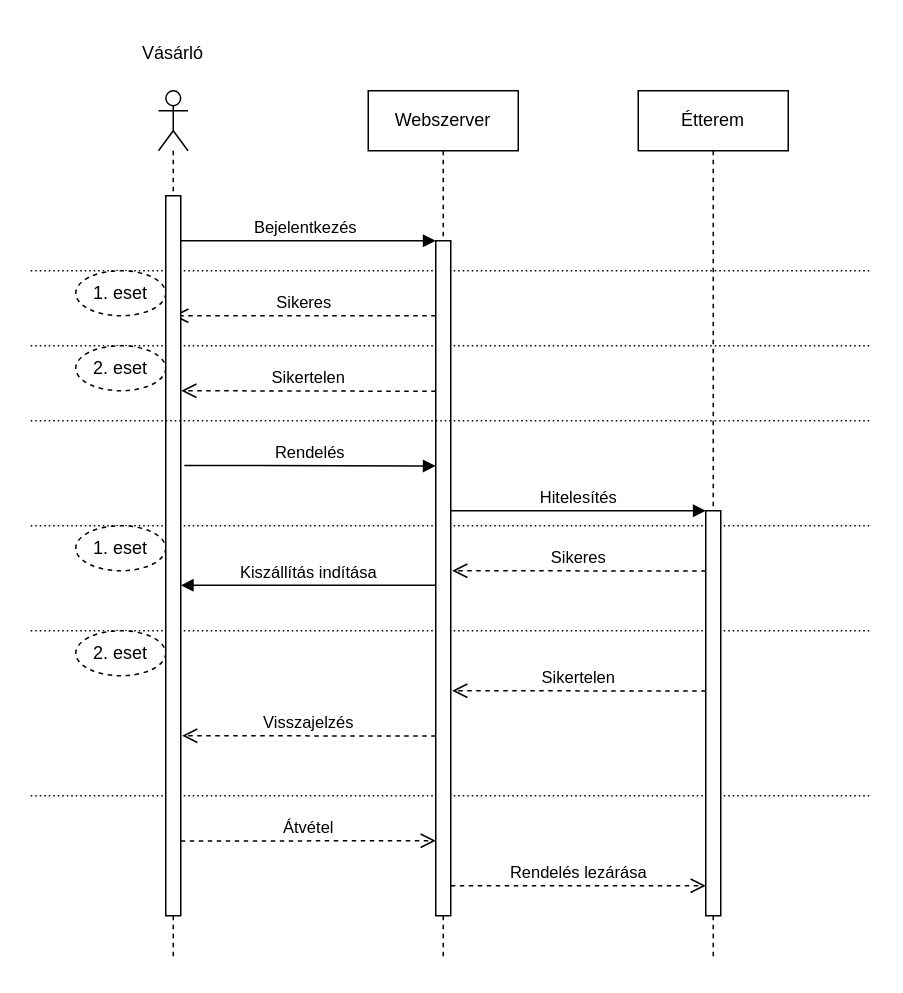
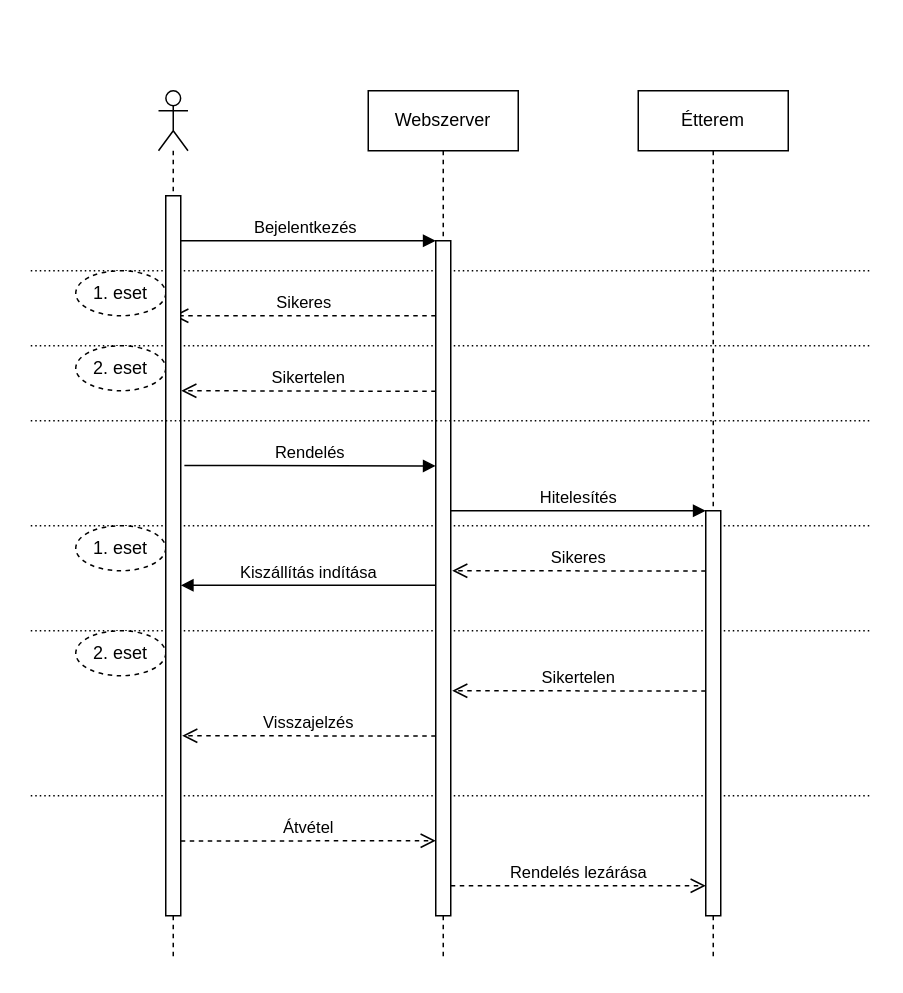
  <mxCell id="0" />
  <mxCell id="1" parent="0" />
  <mxCell id="2" value="Webszerver" style="shape=umlLifeline;perimeter=lifelinePerimeter;whiteSpace=wrap;html=1;container=1;collapsible=0;recursiveResize=0;outlineConnect=0;" vertex="1" parent="1"><mxGeometry x="245" y="60" width="100" height="580" as="geometry" /></mxCell>
  <mxCell id="3" value="Visszajelzés" style="html=1;verticalAlign=bottom;endArrow=open;dashed=1;endSize=8;rounded=0;entryX=1.1;entryY=0.178;entryDx=0;entryDy=0;entryPerimeter=0;exitX=0.003;exitY=0.099;exitDx=0;exitDy=0;exitPerimeter=0;" edge="1" parent="2"><mxGeometry relative="1" as="geometry"><mxPoint x="45.0" y="430.17" as="sourcePoint" /><mxPoint x="-124.03" y="430" as="targetPoint" /></mxGeometry></mxCell>
  <mxCell id="4" value="Kiszállítás indítása" style="html=1;verticalAlign=bottom;endArrow=block;rounded=0;" edge="1" parent="2"><mxGeometry width="80" relative="1" as="geometry"><mxPoint x="45" y="329.71" as="sourcePoint" /><mxPoint x="-125" y="329.71" as="targetPoint" /></mxGeometry></mxCell>
  <mxCell id="5" value="" style="endArrow=none;html=1;rounded=0;dashed=1;dashPattern=1 2;" edge="1" parent="2"><mxGeometry relative="1" as="geometry"><mxPoint x="-225" y="360" as="sourcePoint" /><mxPoint x="335" y="360" as="targetPoint" /></mxGeometry></mxCell>
  <mxCell id="6" value="Étterem" style="shape=umlLifeline;perimeter=lifelinePerimeter;whiteSpace=wrap;html=1;container=1;collapsible=0;recursiveResize=0;outlineConnect=0;" vertex="1" parent="1"><mxGeometry x="425" y="60" width="100" height="580" as="geometry" /></mxCell>
  <mxCell id="7" value="Sikertelen" style="html=1;verticalAlign=bottom;endArrow=open;dashed=1;endSize=8;rounded=0;entryX=1.1;entryY=0.178;entryDx=0;entryDy=0;entryPerimeter=0;exitX=0.003;exitY=0.099;exitDx=0;exitDy=0;exitPerimeter=0;" edge="1" parent="6"><mxGeometry relative="1" as="geometry"><mxPoint x="45.0" y="400.17" as="sourcePoint" /><mxPoint x="-124.03" y="400" as="targetPoint" /></mxGeometry></mxCell>
  <mxCell id="8" value="" style="endArrow=none;html=1;rounded=0;dashed=1;dashPattern=1 2;" edge="1" parent="6"><mxGeometry relative="1" as="geometry"><mxPoint x="-405" y="470" as="sourcePoint" /><mxPoint x="155" y="470" as="targetPoint" /></mxGeometry></mxCell>
  <mxCell id="9" value="Bejelentkezés" style="html=1;verticalAlign=bottom;endArrow=block;rounded=0;entryX=0;entryY=0;entryDx=0;entryDy=0;entryPerimeter=0;" edge="1" parent="1" target="22"><mxGeometry width="80" relative="1" as="geometry"><mxPoint x="115" y="160" as="sourcePoint" /><mxPoint x="200" y="170" as="targetPoint" /></mxGeometry></mxCell>
  <mxCell id="10" value="Sikeres" style="html=1;verticalAlign=bottom;endArrow=open;dashed=1;endSize=8;rounded=0;" edge="1" parent="1"><mxGeometry relative="1" as="geometry"><mxPoint x="290" y="210" as="sourcePoint" /><mxPoint x="115" y="210" as="targetPoint" /></mxGeometry></mxCell>
  <mxCell id="11" value="" style="endArrow=none;html=1;rounded=0;dashed=1;dashPattern=1 2;" edge="1" parent="1"><mxGeometry relative="1" as="geometry"><mxPoint x="20" y="180" as="sourcePoint" /><mxPoint x="580" y="180" as="targetPoint" /></mxGeometry></mxCell>
  <mxCell id="12" value="Rendelés" style="html=1;verticalAlign=bottom;endArrow=block;rounded=0;entryX=-0.243;entryY=0.227;entryDx=0;entryDy=0;entryPerimeter=0;" edge="1" parent="1"><mxGeometry width="80" relative="1" as="geometry"><mxPoint x="122.43" y="309.76" as="sourcePoint" /><mxPoint x="290" y="310.13" as="targetPoint" /></mxGeometry></mxCell>
  <mxCell id="13" value="Hitelesítés" style="html=1;verticalAlign=bottom;endArrow=block;rounded=0;entryX=0;entryY=0;entryDx=0;entryDy=0;entryPerimeter=0;" edge="1" parent="1"><mxGeometry width="80" relative="1" as="geometry"><mxPoint x="300" y="340" as="sourcePoint" /><mxPoint x="470" y="340" as="targetPoint" /></mxGeometry></mxCell>
  <mxCell id="14" value="Sikertelen" style="html=1;verticalAlign=bottom;endArrow=open;dashed=1;endSize=8;rounded=0;entryX=0.906;entryY=0.646;entryDx=0;entryDy=0;entryPerimeter=0;" edge="1" parent="1"><mxGeometry relative="1" as="geometry"><mxPoint x="290" y="260.36" as="sourcePoint" /><mxPoint x="120.35" y="260" as="targetPoint" /></mxGeometry></mxCell>
  <mxCell id="15" value="1. eset" style="ellipse;whiteSpace=wrap;html=1;align=center;dashed=1;" vertex="1" parent="1"><mxGeometry x="50" y="180" width="60" height="30" as="geometry" /></mxCell>
  <mxCell id="16" value="" style="endArrow=none;html=1;rounded=0;dashed=1;dashPattern=1 2;" edge="1" parent="1"><mxGeometry relative="1" as="geometry"><mxPoint x="20" y="230" as="sourcePoint" /><mxPoint x="580" y="230" as="targetPoint" /></mxGeometry></mxCell>
  <mxCell id="17" value="2. eset" style="ellipse;whiteSpace=wrap;html=1;align=center;dashed=1;" vertex="1" parent="1"><mxGeometry x="50" y="230" width="60" height="30" as="geometry" /></mxCell>
  <mxCell id="18" value="" style="endArrow=none;html=1;rounded=0;dashed=1;dashPattern=1 2;" edge="1" parent="1"><mxGeometry relative="1" as="geometry"><mxPoint x="20" y="350" as="sourcePoint" /><mxPoint x="580" y="350" as="targetPoint" /></mxGeometry></mxCell>
  <mxCell id="19" value="Sikeres" style="html=1;verticalAlign=bottom;endArrow=open;dashed=1;endSize=8;rounded=0;entryX=1.1;entryY=0.178;entryDx=0;entryDy=0;entryPerimeter=0;exitX=0.003;exitY=0.099;exitDx=0;exitDy=0;exitPerimeter=0;" edge="1" parent="1"><mxGeometry relative="1" as="geometry"><mxPoint x="470" y="380.17" as="sourcePoint" /><mxPoint x="300.97" y="380" as="targetPoint" /></mxGeometry></mxCell>
  <mxCell id="20" value="1. eset" style="ellipse;whiteSpace=wrap;html=1;align=center;dashed=1;" vertex="1" parent="1"><mxGeometry x="50" y="350" width="60" height="30" as="geometry" /></mxCell>
  <mxCell id="21" value="2. eset" style="ellipse;whiteSpace=wrap;html=1;align=center;dashed=1;" vertex="1" parent="1"><mxGeometry x="50" y="420" width="60" height="30" as="geometry" /></mxCell>
  <mxCell id="22" value="" style="html=1;points=[];perimeter=orthogonalPerimeter;" vertex="1" parent="1"><mxGeometry x="290" y="160" width="10" height="450" as="geometry" /></mxCell>
  <mxCell id="23" value="" style="shape=umlLifeline;participant=umlActor;perimeter=lifelinePerimeter;whiteSpace=wrap;html=1;container=1;collapsible=0;recursiveResize=0;verticalAlign=top;spacingTop=36;outlineConnect=0;fillColor=#FFFFFF;" vertex="1" parent="1"><mxGeometry x="105.17" y="60" width="19.66" height="580" as="geometry" /></mxCell>
  <mxCell id="24" value="" style="rounded=0;whiteSpace=wrap;html=1;" vertex="1" parent="1"><mxGeometry x="110" y="130" width="10" height="480" as="geometry" /></mxCell>
  <mxCell id="25" value="" style="html=1;points=[];perimeter=orthogonalPerimeter;" vertex="1" parent="1"><mxGeometry x="470" y="340" width="10" height="270" as="geometry" /></mxCell>
  <mxCell id="26" value="Átvétel" style="html=1;verticalAlign=bottom;endArrow=open;dashed=1;endSize=8;rounded=0;exitX=0.003;exitY=0.099;exitDx=0;exitDy=0;exitPerimeter=0;" edge="1" parent="1"><mxGeometry relative="1" as="geometry"><mxPoint x="120" y="560.17" as="sourcePoint" /><mxPoint x="290" y="560" as="targetPoint" /></mxGeometry></mxCell>
  <mxCell id="27" value="" style="endArrow=none;html=1;rounded=0;dashed=1;dashPattern=1 2;" edge="1" parent="1"><mxGeometry relative="1" as="geometry"><mxPoint x="20" y="280" as="sourcePoint" /><mxPoint x="580" y="280" as="targetPoint" /></mxGeometry></mxCell>
  <mxCell id="28" value="Rendelés lezárása" style="html=1;verticalAlign=bottom;endArrow=open;dashed=1;endSize=8;rounded=0;exitX=0.003;exitY=0.099;exitDx=0;exitDy=0;exitPerimeter=0;" edge="1" parent="1"><mxGeometry relative="1" as="geometry"><mxPoint x="300" y="590" as="sourcePoint" /><mxPoint x="470" y="590" as="targetPoint" /></mxGeometry></mxCell>
- <mxCell id="29" value="Vásárló" style="text;html=1;strokeColor=none;fillColor=none;align=center;verticalAlign=middle;whiteSpace=wrap;rounded=0;" vertex="1" parent="1"><mxGeometry x="85" y="20" width="60" height="30" as="geometry" /></mxCell>
